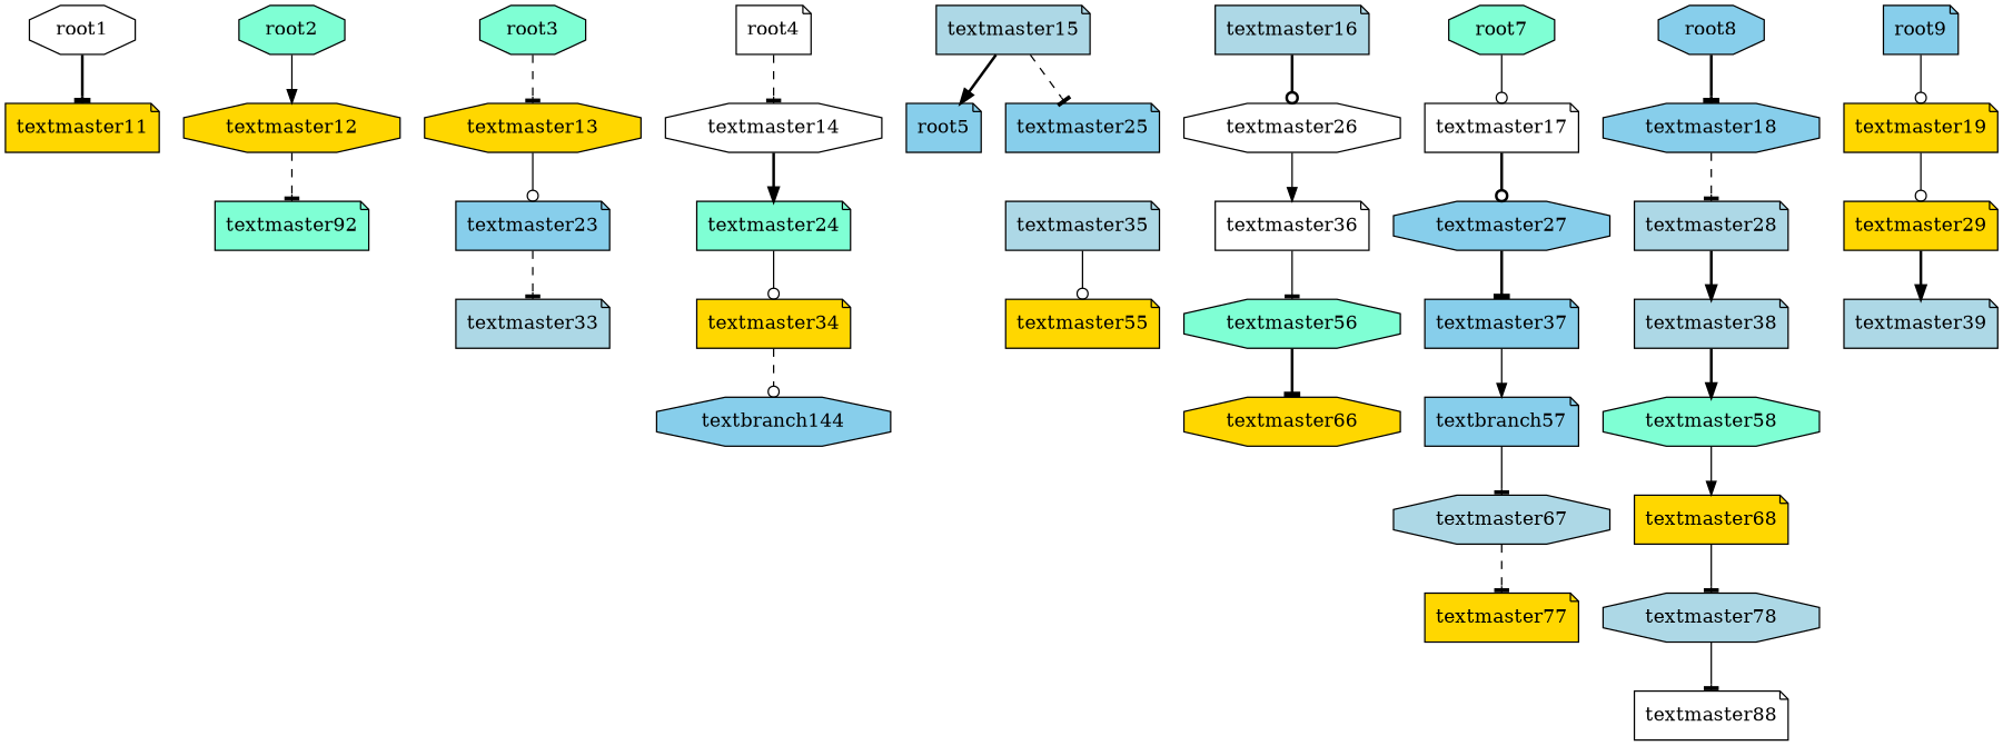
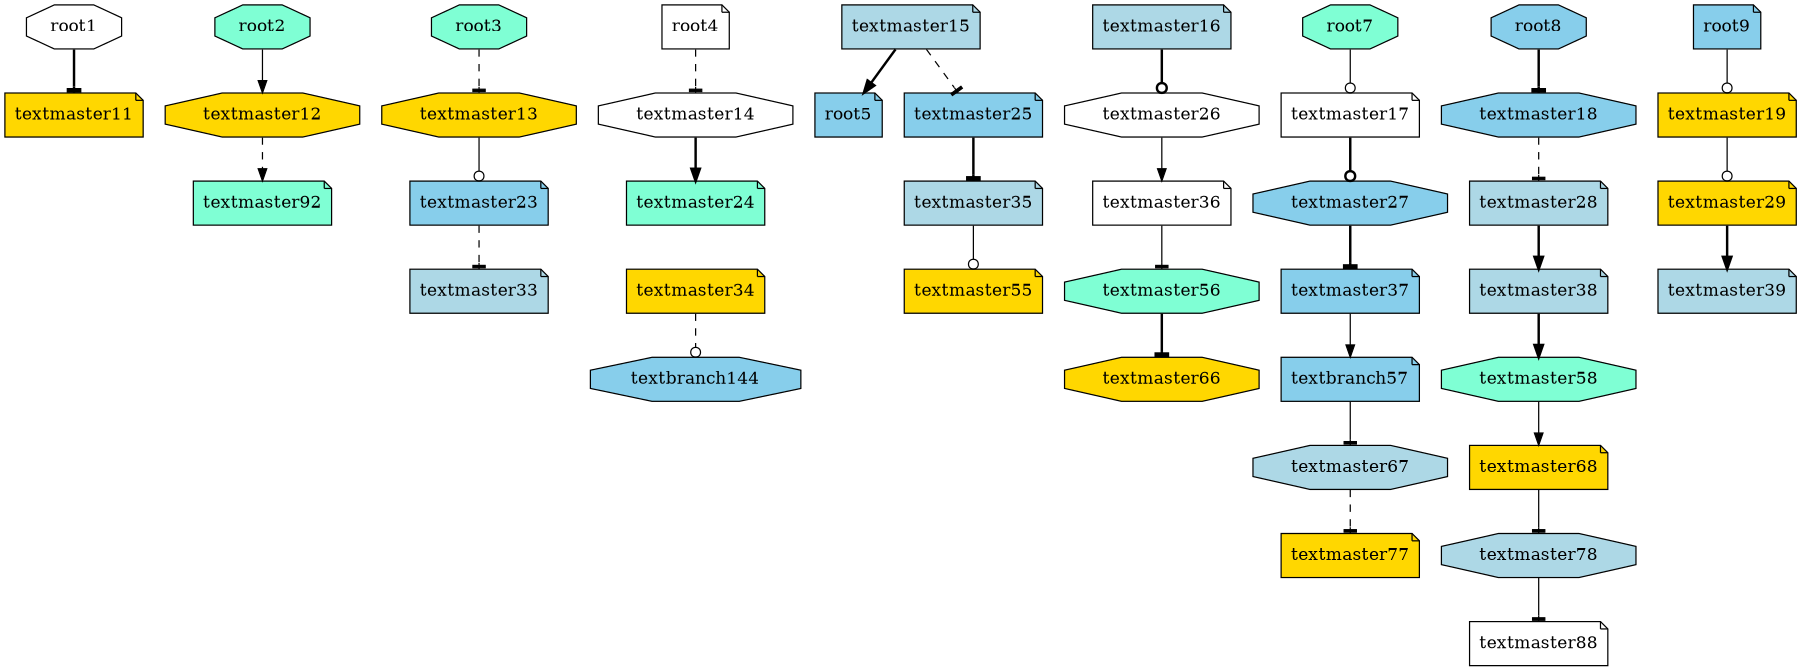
  digraph {
    node [fillcolor=gold shape=note style=filled]
    edge [arrowhead=tee style=solid]
    root1 [fillcolor=white shape=octagon]
    textmaster11
    root2 [fillcolor=aquamarine shape=octagon]
    textmaster12 [shape=octagon]
    n5 [fillcolor=aquamarine label=textmaster92]
    root3 [fillcolor=aquamarine shape=octagon]
    textmaster13 [shape=octagon]
    textmaster23 [fillcolor=skyblue]
    textmaster33 [fillcolor=lightblue]
    root4 [fillcolor=white]
    textmaster14 [fillcolor=white shape=octagon]
    textmaster24 [fillcolor=aquamarine]
    textmaster34
    textbranch144 [fillcolor=skyblue shape=octagon]
    textmaster15 [fillcolor=lightblue]
    root5 [fillcolor=skyblue]
    textmaster25 [fillcolor=skyblue]
    textmaster35 [fillcolor=lightblue]
    textmaster55
    textmaster16 [fillcolor=lightblue]
    textmaster26 [fillcolor=white shape=octagon]
    textmaster36 [fillcolor=white]
    textmaster56 [fillcolor=aquamarine shape=octagon]
    textmaster66 [shape=octagon]
    root7 [fillcolor=aquamarine shape=octagon]
    textmaster17 [fillcolor=white]
    textmaster27 [fillcolor=skyblue shape=octagon]
    textmaster37 [fillcolor=skyblue]
    n29 [fillcolor=skyblue label=textbranch57]
    textmaster67 [fillcolor=lightblue shape=octagon]
    textmaster77
    root8 [fillcolor=skyblue shape=octagon]
    textmaster18 [fillcolor=skyblue shape=octagon]
    textmaster28 [fillcolor=lightblue]
    textmaster38 [fillcolor=lightblue]
    textmaster58 [fillcolor=aquamarine shape=octagon]
    textmaster68
    textmaster78 [fillcolor=lightblue shape=octagon]
    textmaster88 [fillcolor=white]
    textmaster19
    root9 [fillcolor=skyblue]
    textmaster29
    textmaster39 [fillcolor=lightblue]
    root1 -> textmaster11 [style=bold]
    root2 -> textmaster12 [arrowhead=normal]
-   textmaster12 -> n5 [style=dashed]
+   textmaster12 -> n5 [arrowhead=normal style=dashed]
    root3 -> textmaster13 [style=dashed]
    textmaster13 -> textmaster23 [arrowhead=odot]
    textmaster23 -> textmaster33 [style=dashed]
    root4 -> textmaster14 [style=dashed]
    textmaster14 -> textmaster24 [arrowhead=normal style=bold]
-   textmaster24 -> textmaster34 [arrowhead=odot]
    textmaster34 -> textbranch144 [arrowhead=odot style=dashed]
    textmaster15 -> root5 [arrowhead=normal style=bold]
    textmaster15 -> textmaster25 [style=dashed]
+   textmaster25 -> textmaster35 [style=bold]
    textmaster35 -> textmaster55 [arrowhead=odot]
    textmaster16 -> textmaster26 [arrowhead=odot style=bold]
    textmaster26 -> textmaster36 [arrowhead=normal]
    textmaster36 -> textmaster56
    textmaster56 -> textmaster66 [style=bold]
    root7 -> textmaster17 [arrowhead=odot]
    textmaster17 -> textmaster27 [arrowhead=odot style=bold]
    textmaster27 -> textmaster37 [style=bold]
    textmaster37 -> n29 [arrowhead=normal]
    n29 -> textmaster67
    textmaster67 -> textmaster77 [style=dashed]
    root8 -> textmaster18 [style=bold]
    textmaster18 -> textmaster28 [style=dashed]
    textmaster28 -> textmaster38 [arrowhead=normal style=bold]
    textmaster38 -> textmaster58 [arrowhead=normal style=bold]
    textmaster58 -> textmaster68 [arrowhead=normal]
    textmaster68 -> textmaster78
    textmaster78 -> textmaster88
    textmaster19 -> textmaster29 [arrowhead=odot]
    root9 -> textmaster19 [arrowhead=odot]
    textmaster29 -> textmaster39 [arrowhead=normal style=bold]
  }
